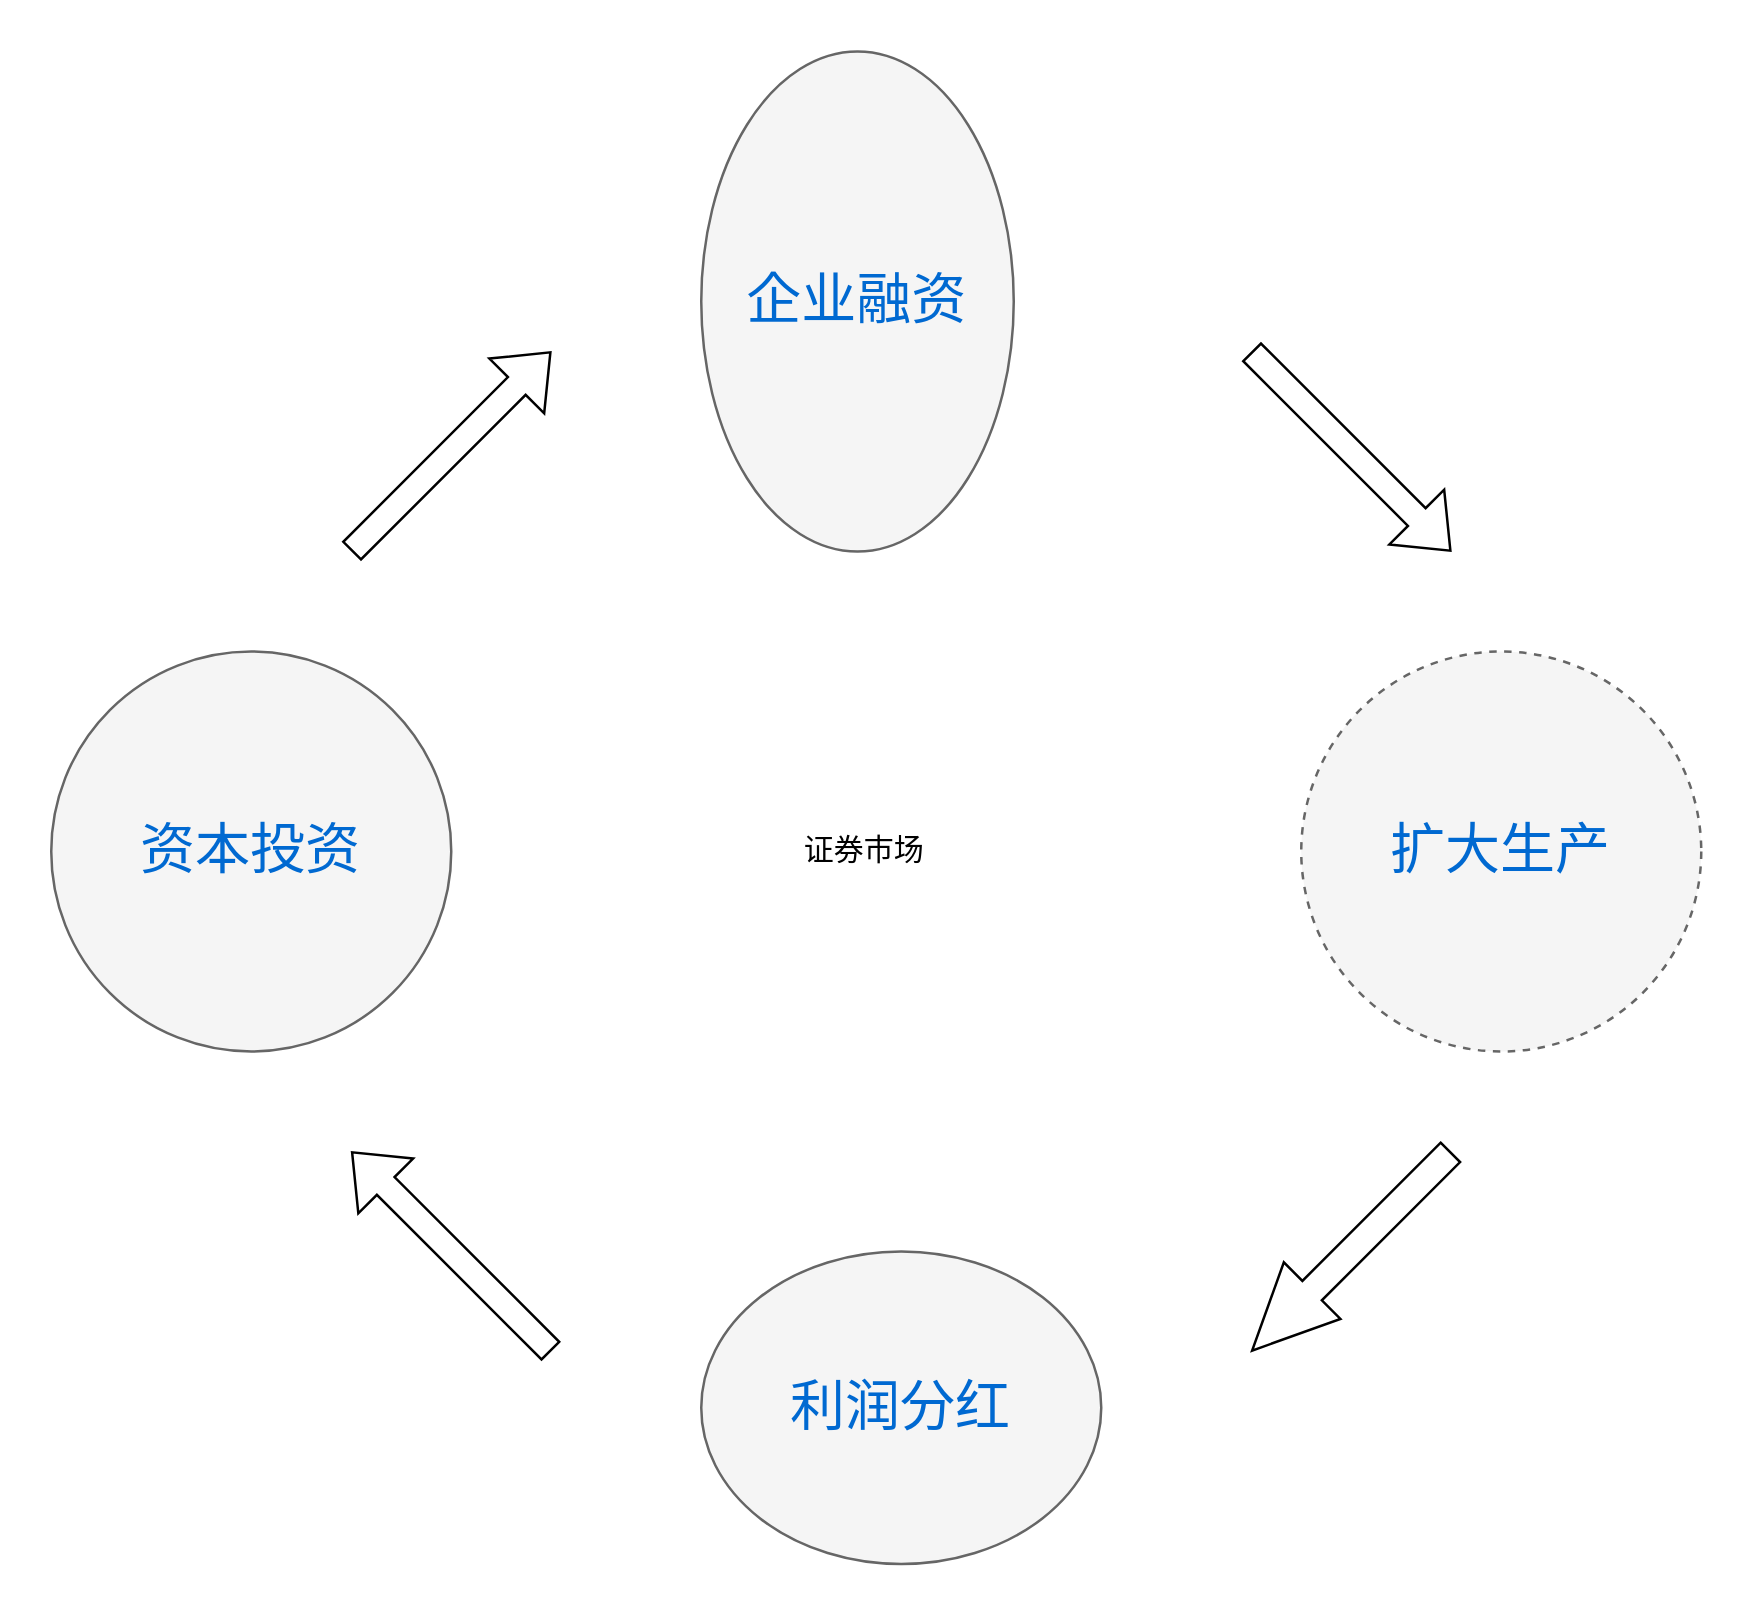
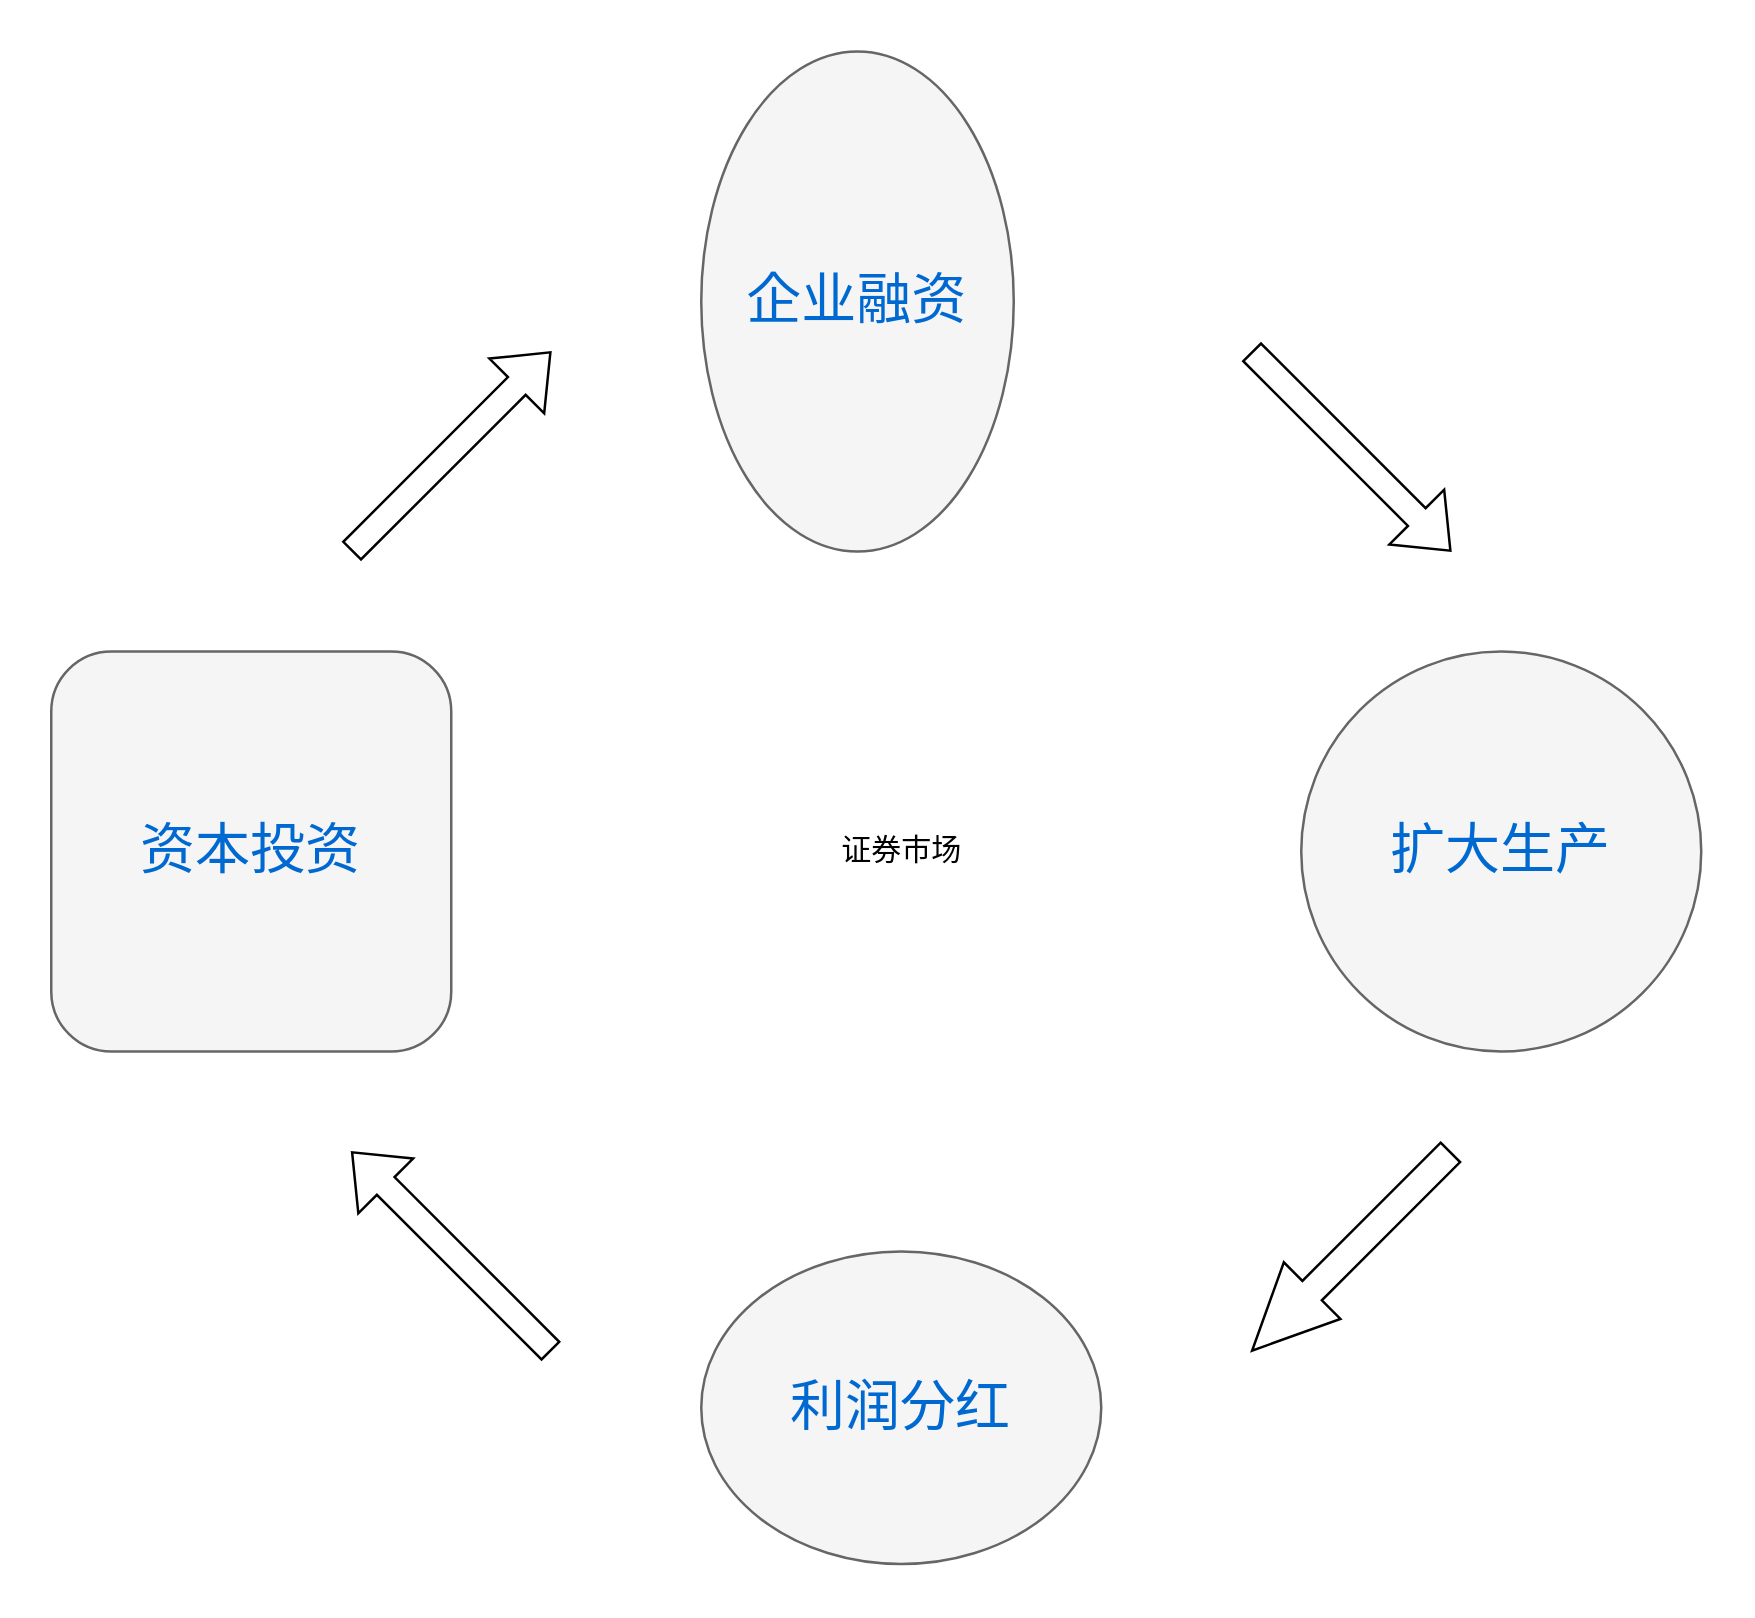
  <mxCell id="0" />
  <mxCell id="1" parent="0" />
  <mxCell id="2" value="企业融资" style="ellipse;whiteSpace=wrap;html=1;rounded=0;shadow=0;dashed=0;comic=0;fontFamily=Verdana;fontSize=22;fontColor=#0069D1;fillColor=#f5f5f5;strokeColor=#666666;" parent="1" vertex="1"><mxGeometry x="280" y="20" width="125" height="200" as="geometry" /></mxCell>
  <mxCell id="3" value="利润分红" style="ellipse;whiteSpace=wrap;html=1;rounded=0;shadow=0;dashed=0;comic=0;fontFamily=Verdana;fontSize=22;fontColor=#0069D1;fillColor=#f5f5f5;strokeColor=#666666;" parent="1" vertex="1"><mxGeometry x="280" y="500" width="160" height="125" as="geometry" /></mxCell>
- <mxCell id="4" value="扩大生产" style="ellipse;whiteSpace=wrap;html=1;rounded=0;shadow=0;dashed=1;comic=0;fontFamily=Verdana;fontSize=22;fontColor=#0069D1;fillColor=#f5f5f5;strokeColor=#666666;" parent="1" vertex="1"><mxGeometry x="520" y="260" width="160" height="160" as="geometry" /></mxCell>
- <mxCell id="5" value="资本投资" style="ellipse;whiteSpace=wrap;html=1;rounded=0;shadow=0;dashed=0;comic=0;fontFamily=Verdana;fontSize=22;fontColor=#0069D1;fillColor=#f5f5f5;strokeColor=#666666;" parent="1" vertex="1"><mxGeometry x="20" y="260" width="160" height="160" as="geometry" /></mxCell>
+ <mxCell id="4" value="扩大生产" style="ellipse;whiteSpace=wrap;html=1;rounded=0;shadow=0;dashed=0;comic=0;fontFamily=Verdana;fontSize=22;fontColor=#0069D1;fillColor=#f5f5f5;strokeColor=#666666;" parent="1" vertex="1"><mxGeometry x="520" y="260" width="160" height="160" as="geometry" /></mxCell>
+ <mxCell id="5" value="资本投资" style="whiteSpace=wrap;html=1;shadow=0;dashed=0;comic=0;fontFamily=Verdana;fontSize=22;fontColor=#0069D1;fillColor=#f5f5f5;strokeColor=#666666;rounded=1;" parent="1" vertex="1"><mxGeometry x="20" y="260" width="160" height="160" as="geometry" /></mxCell>
  <mxCell id="6" value="" style="shape=flexArrow;endArrow=classic;html=1;rounded=0;" edge="1" parent="1"><mxGeometry width="50" height="50" relative="1" as="geometry"><mxPoint x="140" y="220" as="sourcePoint" /><mxPoint x="220" y="140" as="targetPoint" /></mxGeometry></mxCell>
  <mxCell id="7" value="" style="shape=flexArrow;endArrow=classic;html=1;rounded=0;" edge="1" parent="1"><mxGeometry width="50" height="50" relative="1" as="geometry"><mxPoint x="500" y="140" as="sourcePoint" /><mxPoint x="580" y="220" as="targetPoint" /><Array as="points"><mxPoint x="500" y="140" /></Array></mxGeometry></mxCell>
  <mxCell id="8" value="" style="shape=flexArrow;endArrow=classic;html=1;rounded=0;width=11;endSize=10.98;" edge="1" parent="1"><mxGeometry width="50" height="50" relative="1" as="geometry"><mxPoint x="580" y="460" as="sourcePoint" /><mxPoint x="500" y="540" as="targetPoint" /><Array as="points"><mxPoint x="580" y="460" /></Array></mxGeometry></mxCell>
  <mxCell id="9" value="" style="shape=flexArrow;endArrow=classic;html=1;rounded=0;" edge="1" parent="1"><mxGeometry width="50" height="50" relative="1" as="geometry"><mxPoint x="220" y="540" as="sourcePoint" /><mxPoint x="140" y="460" as="targetPoint" /></mxGeometry></mxCell>
- <mxCell id="10" value="证券市场" style="text;html=1;align=center;verticalAlign=middle;resizable=0;points=[];autosize=1;strokeColor=none;fillColor=none;" vertex="1" parent="1"><mxGeometry x="310" y="325" width="70" height="30" as="geometry" /></mxCell>
+ <mxCell id="10" value="证券市场" style="text;html=1;align=center;verticalAlign=middle;resizable=0;points=[];autosize=1;strokeColor=none;fillColor=none;" vertex="1" parent="1"><mxGeometry x="325" y="325" width="70" height="30" as="geometry" /></mxCell>
